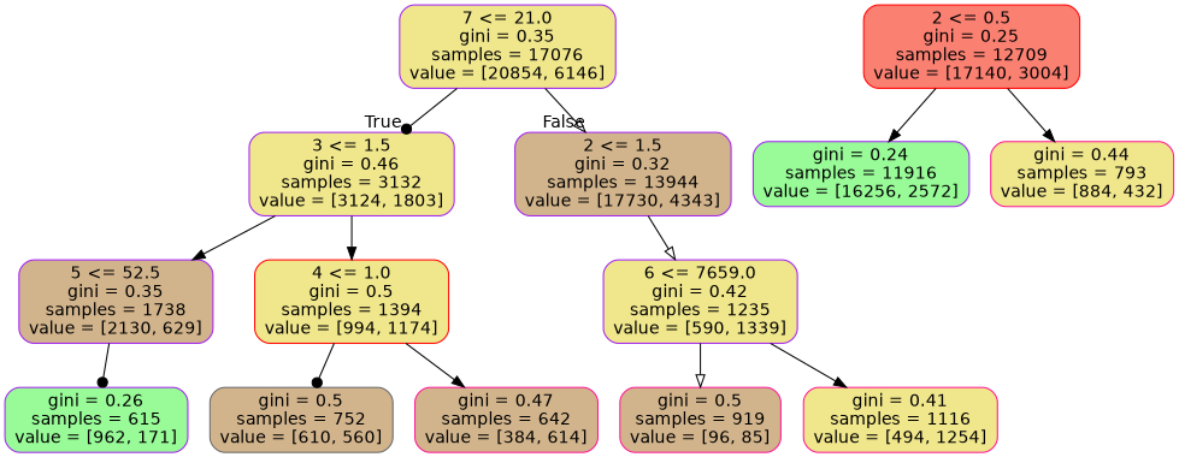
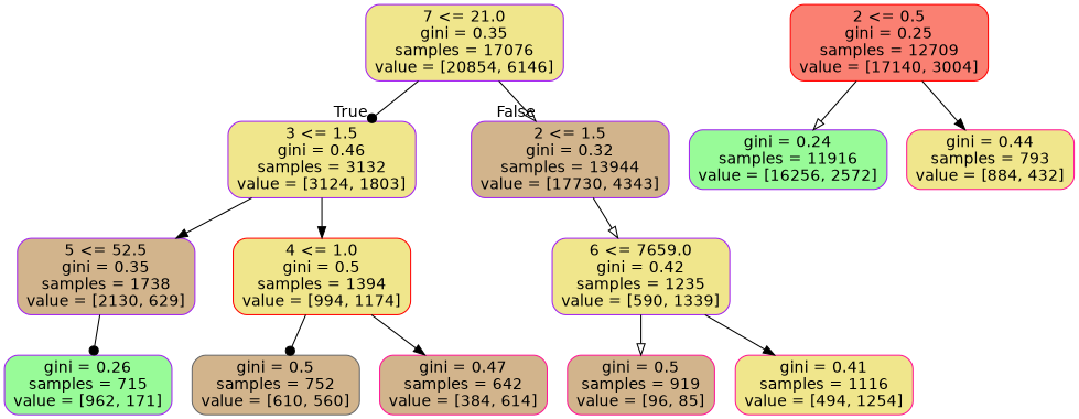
  digraph {
    node [color=purple fillcolor=khaki fontname=helvetica shape=box style="filled, rounded"]
    edge [arrowhead=normal fontname=helvetica]
    n1 [label="7 <= 21.0\ngini = 0.35\nsamples = 17076\nvalue = [20854, 6146]"]
    n2 [label="3 <= 1.5\ngini = 0.46\nsamples = 3132\nvalue = [3124, 1803]"]
    n3 [fillcolor=tan label="2 <= 1.5\ngini = 0.32\nsamples = 13944\nvalue = [17730, 4343]"]
    n4 [fillcolor=tan label="5 <= 52.5\ngini = 0.35\nsamples = 1738\nvalue = [2130, 629]"]
    n5 [color=red label="4 <= 1.0\ngini = 0.5\nsamples = 1394\nvalue = [994, 1174]"]
    n6 [label="6 <= 7659.0\ngini = 0.42\nsamples = 1235\nvalue = [590, 1339]"]
-   n7 [fillcolor=palegreen label="gini = 0.26\nsamples = 615\nvalue = [962, 171]"]
+   n7 [fillcolor=palegreen label="gini = 0.26\nsamples = 715\nvalue = [962, 171]"]
    n8 [color=gray40 fillcolor=tan label="gini = 0.5\nsamples = 752\nvalue = [610, 560]"]
    n9 [color=deeppink fillcolor=tan label="gini = 0.47\nsamples = 642\nvalue = [384, 614]"]
    n10 [color=red fillcolor=salmon label="2 <= 0.5\ngini = 0.25\nsamples = 12709\nvalue = [17140, 3004]"]
    n11 [fillcolor=palegreen label="gini = 0.24\nsamples = 11916\nvalue = [16256, 2572]"]
    n12 [color=deeppink label="gini = 0.44\nsamples = 793\nvalue = [884, 432]"]
    n13 [color=deeppink fillcolor=tan label="gini = 0.5\nsamples = 919\nvalue = [96, 85]"]
    n14 [color=deeppink label="gini = 0.41\nsamples = 1116\nvalue = [494, 1254]"]
    n1 -> n2 [arrowhead=dot headlabel=True labelangle=45 labeldistance=2.5]
    n1 -> n3 [arrowhead=onormal headlabel=False labelangle=-45 labeldistance=2.5]
    n2 -> n4
    n2 -> n5
    n3 -> n6 [arrowhead=onormal]
    n4 -> n7 [arrowhead=dot]
    n5 -> n8 [arrowhead=dot]
    n5 -> n9
    n6 -> n13 [arrowhead=onormal]
    n6 -> n14
-   n10 -> n11
+   n10 -> n11 [arrowhead=onormal]
    n10 -> n12
  }
